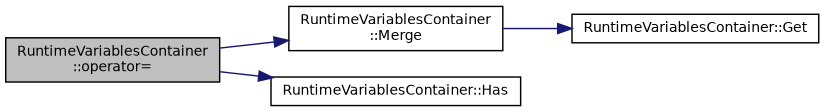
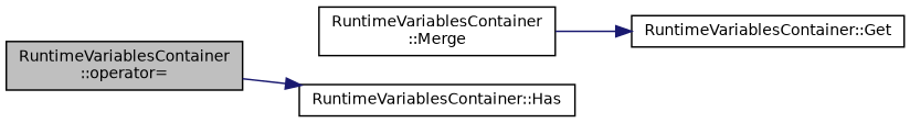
  digraph {
    rankdir=LR
    node [color=black fillcolor=white fontname=Helvetica fontsize=10 shape=record style=filled]
    edge [color=midnightblue fontname=Helvetica fontsize=10 labelfontname=Helvetica labelfontsize=10 style=solid]
    n1 [fillcolor=grey75 fontcolor=black height=0.2 label="RuntimeVariablesContainer\l::operator=" width=0.4]
    n2 [height=0.2 label="RuntimeVariablesContainer\l::Merge" width=0.4]
    n3 [height=0.2 label="RuntimeVariablesContainer::Has" width=0.4]
    n4 [height=0.2 label="RuntimeVariablesContainer::Get" width=0.4]
-   n1 -> n2
    n1 -> n3
    n2 -> n4
  }
